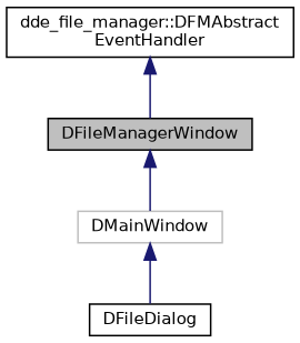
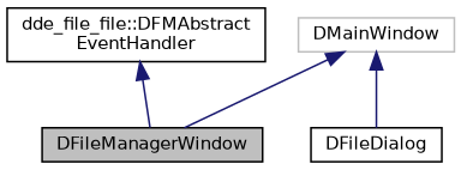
  digraph {
    node [color=black fillcolor=white fontname=Helvetica fontsize=10 shape=record style=filled]
    edge [color=midnightblue dir=back fontname=Helvetica fontsize=10 labelfontname=Helvetica labelfontsize=10 style=solid]
    n1 [fillcolor=grey75 fontcolor=black height=0.2 label=DFileManagerWindow width=0.4]
    n2 [height=0.2 label=DFileDialog width=0.4]
    n3 [color=grey75 height=0.2 label=DMainWindow width=0.4]
-   n4 [height=0.2 label="dde_file_manager::DFMAbstract\lEventHandler" width=0.4]
-   n1 -> n3
+   n4 [height=0.2 label="dde_file_file::DFMAbstract\lEventHandler" width=0.4]
+   n3 -> n1
    n3 -> n2
    n4 -> n1
  }
